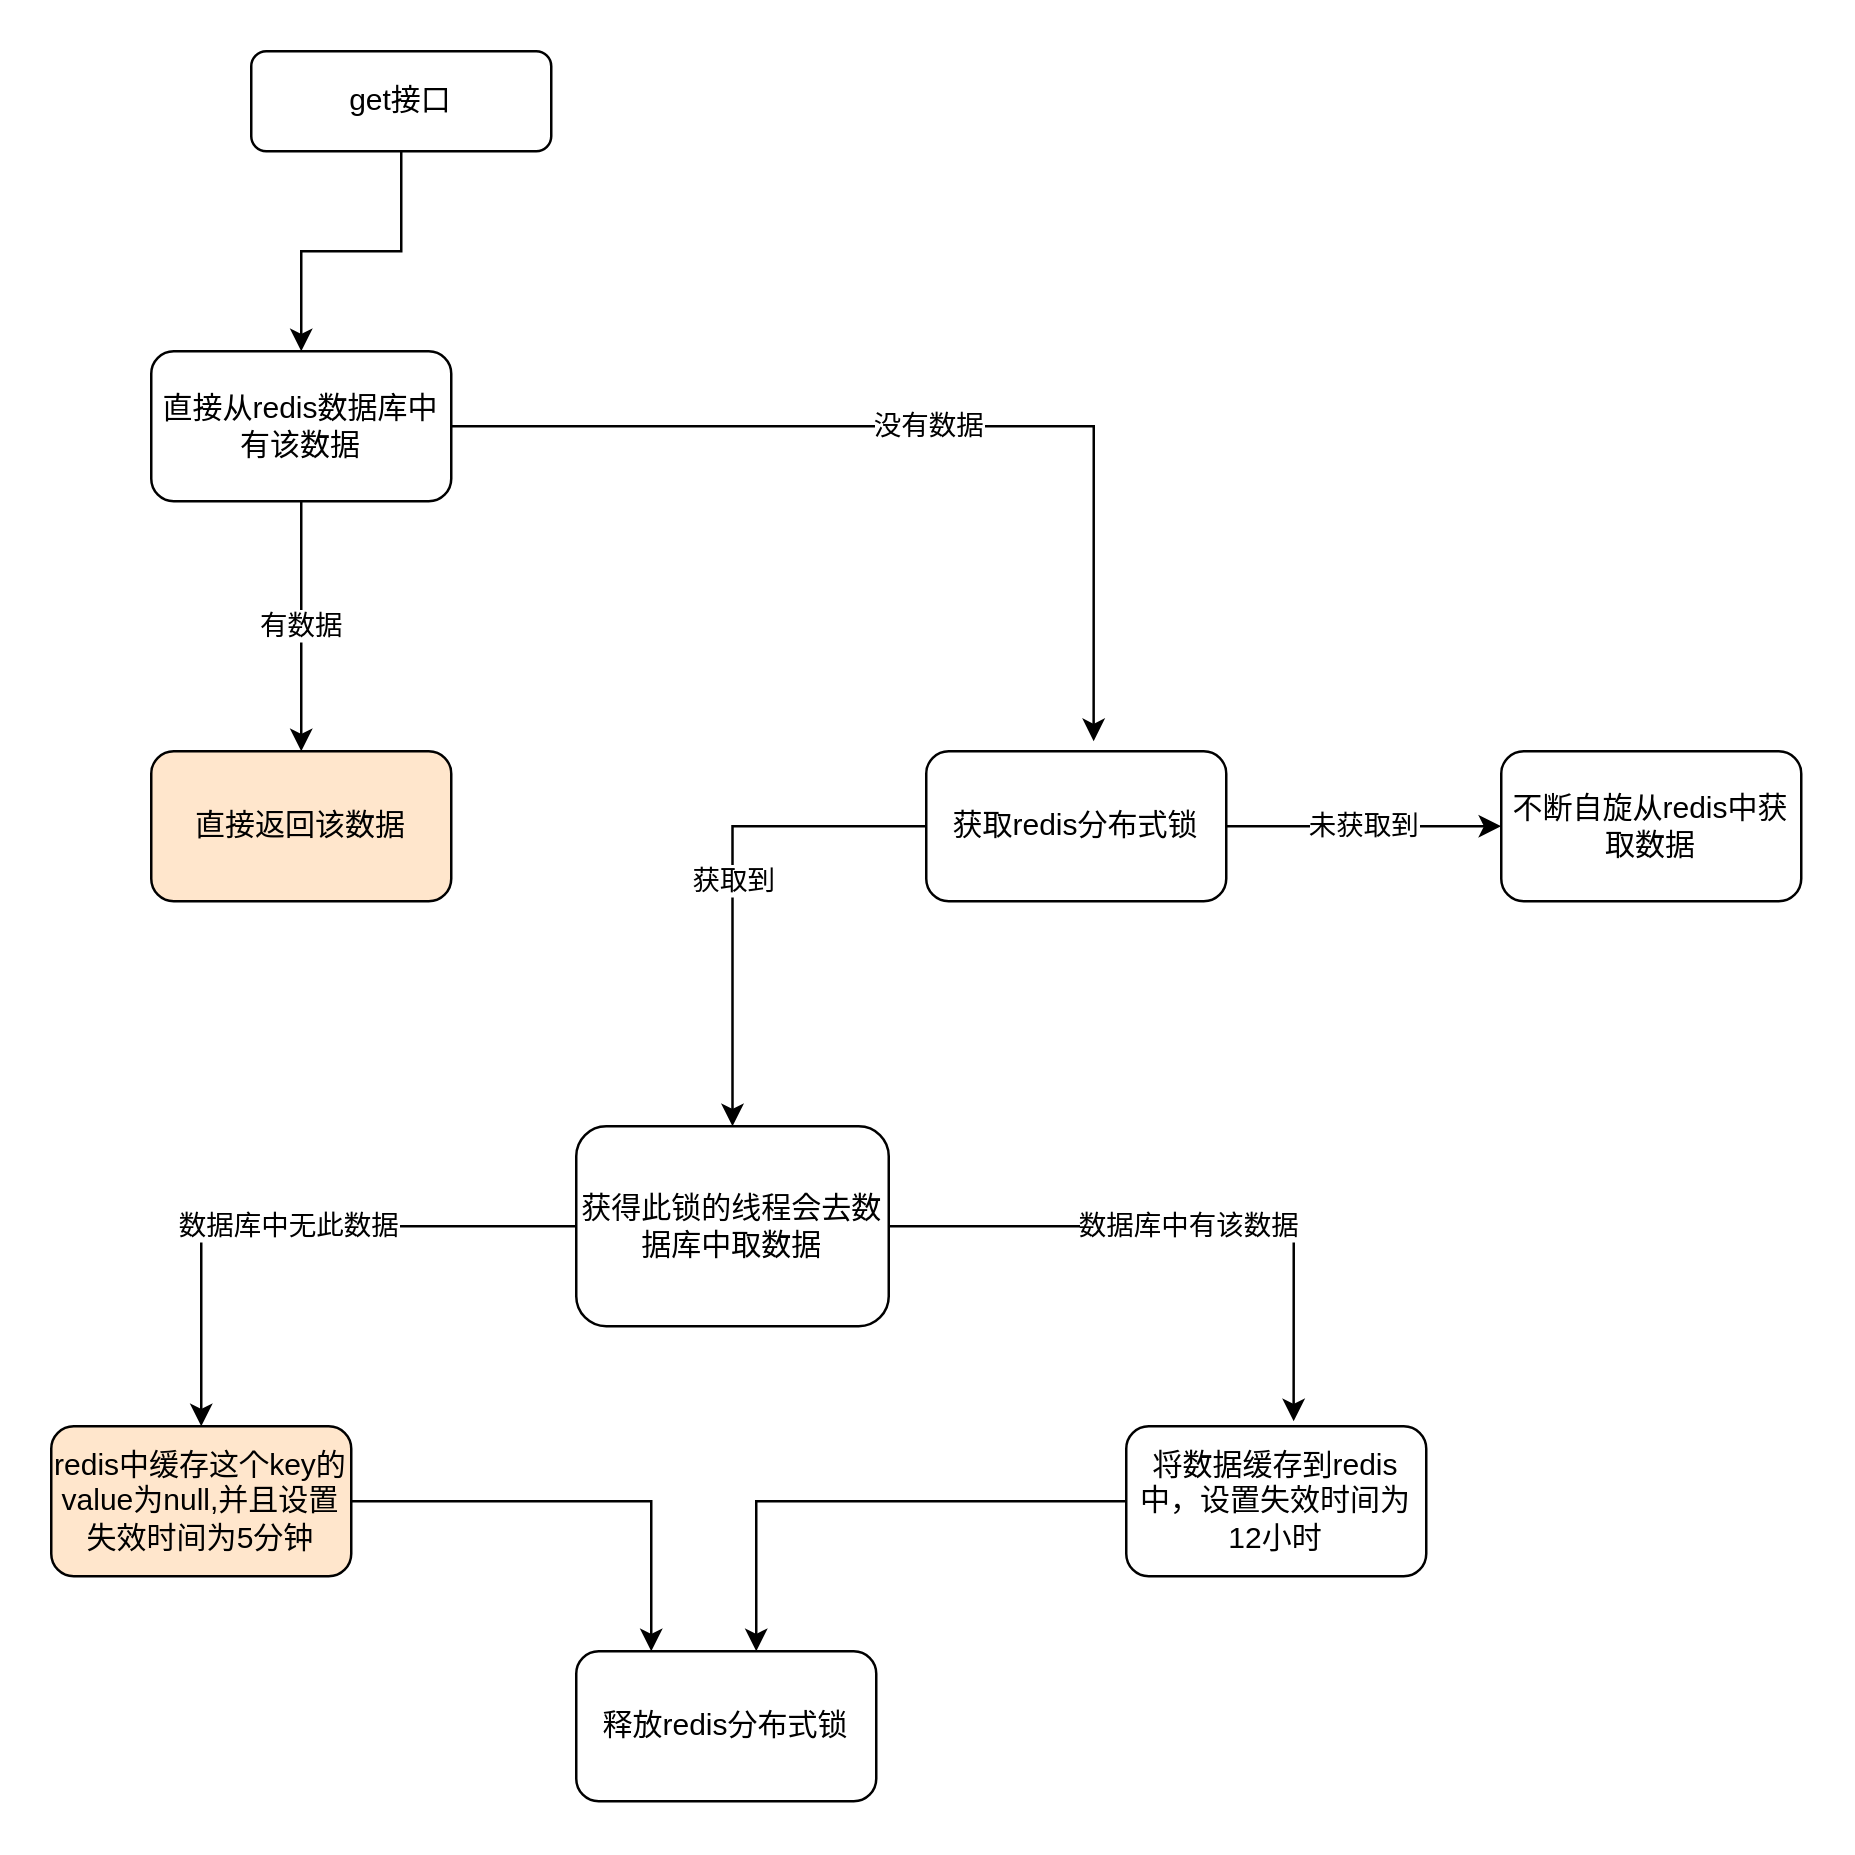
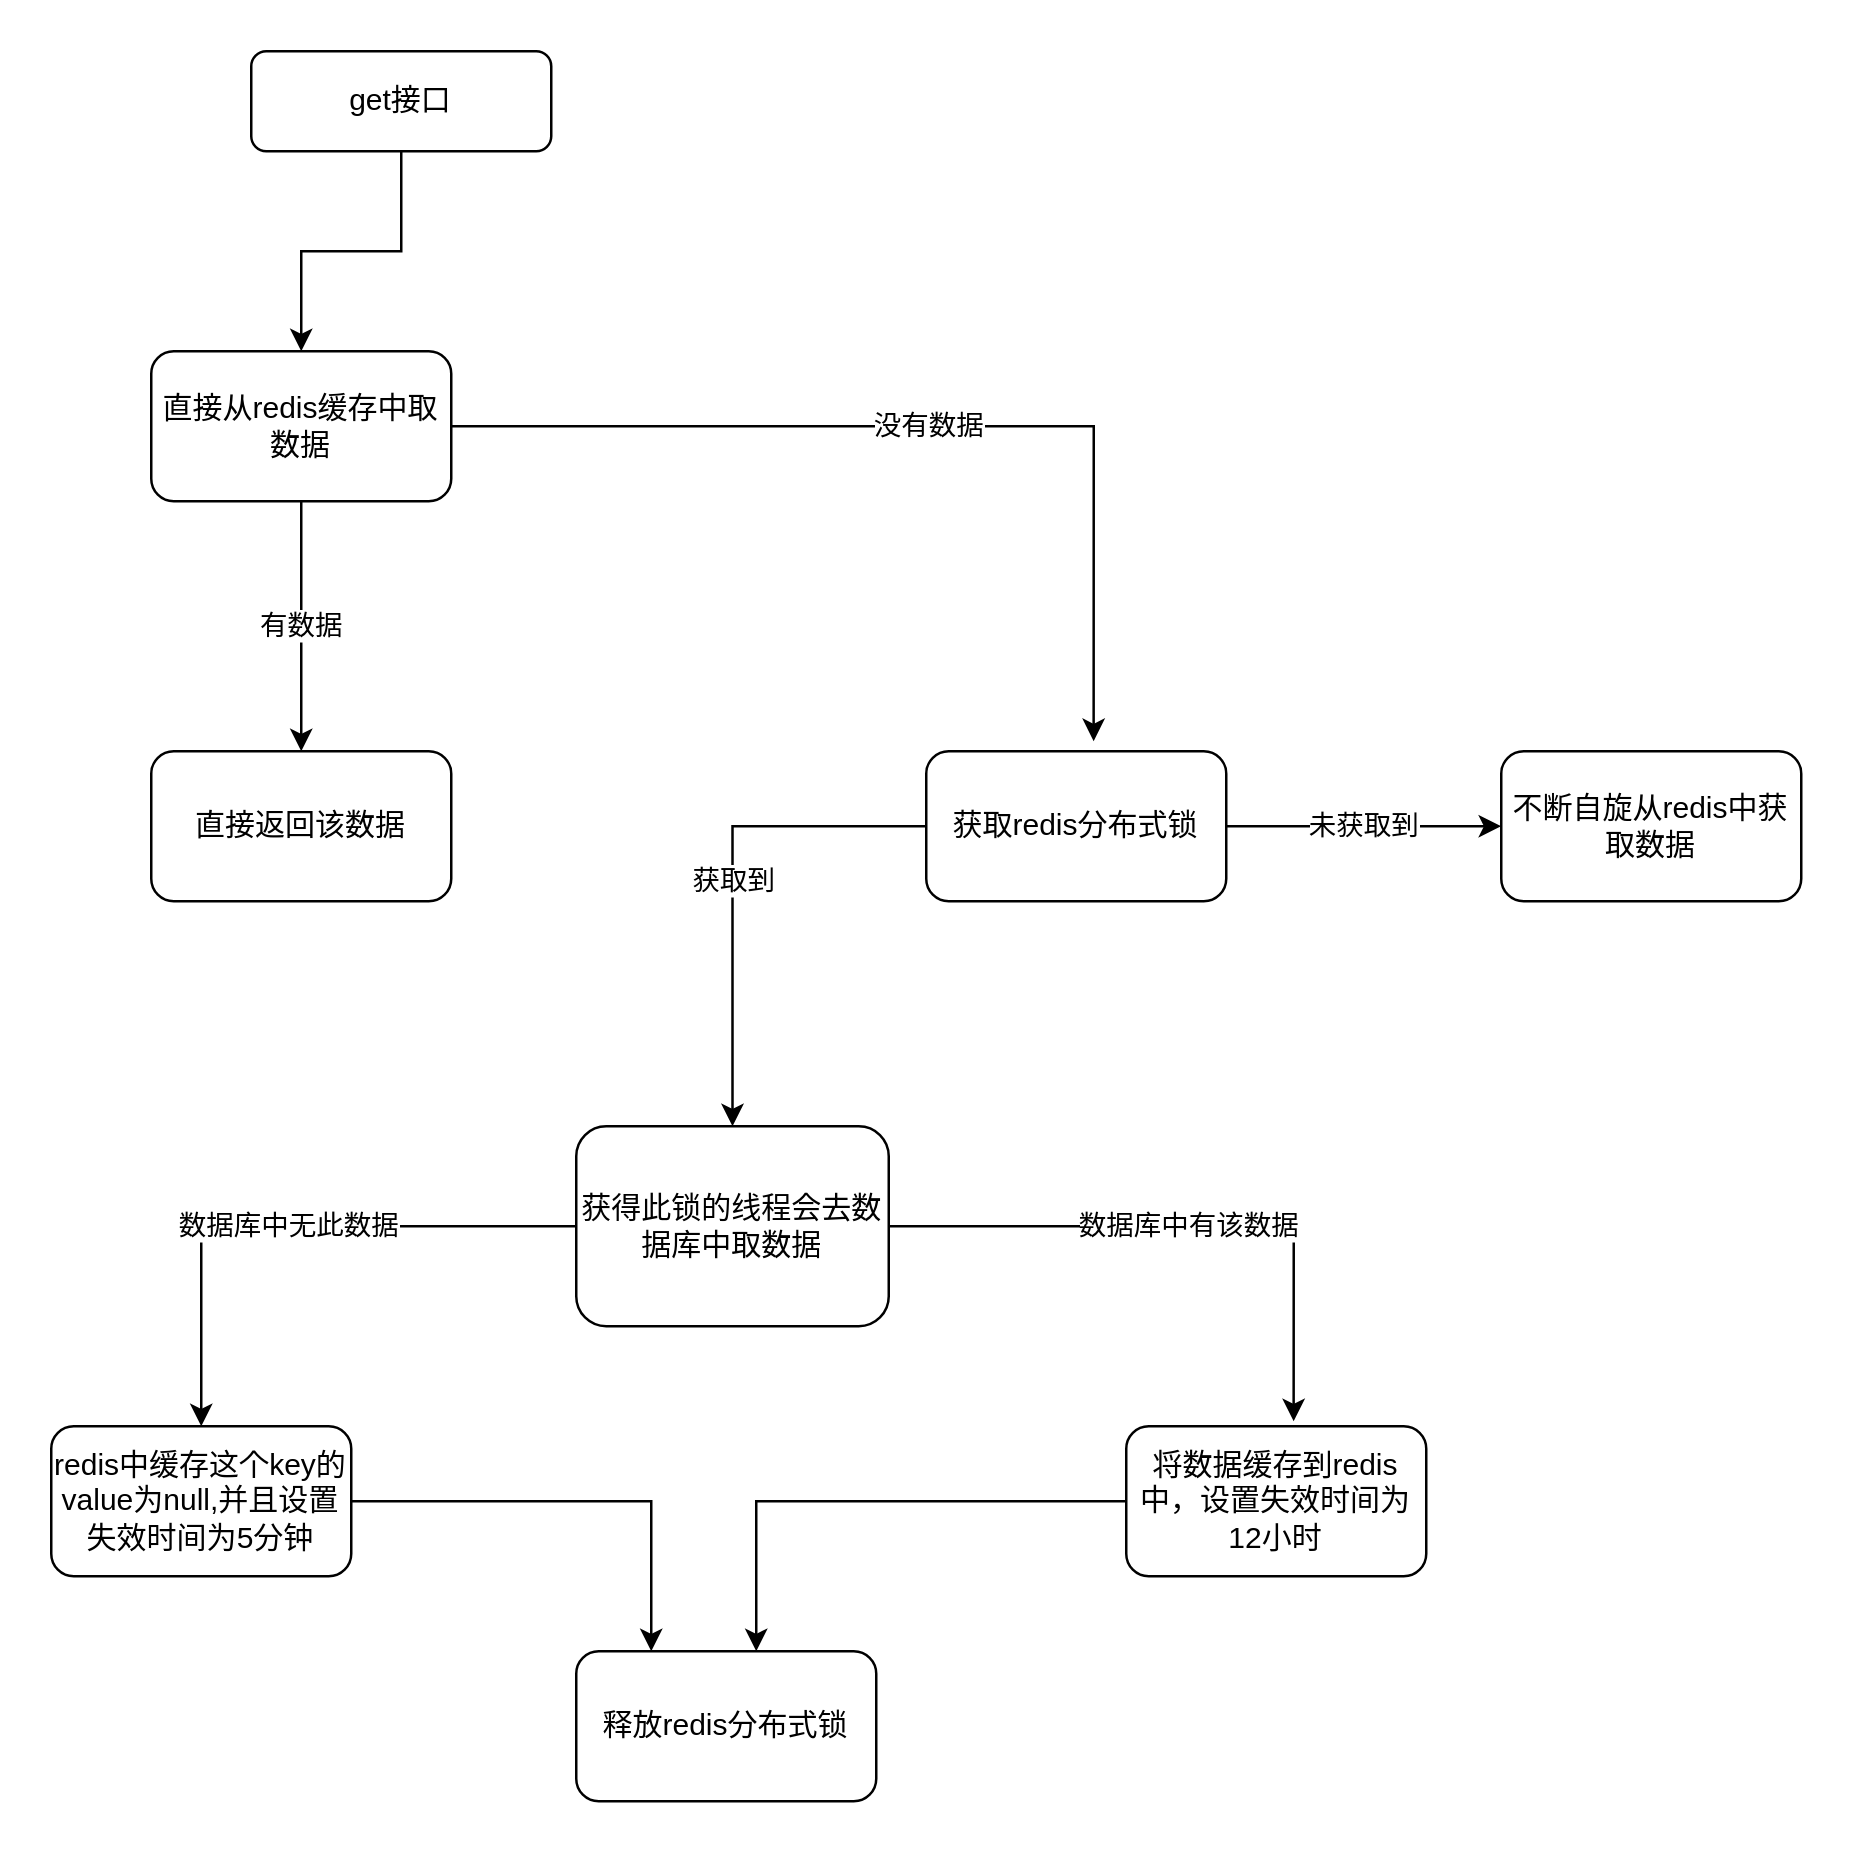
  <mxCell id="0" />
  <mxCell id="1" parent="0" />
  <mxCell id="2" style="edgeStyle=orthogonalEdgeStyle;rounded=0;orthogonalLoop=1;jettySize=auto;html=1;" parent="1" source="3" target="6" edge="1"><mxGeometry relative="1" as="geometry" /></mxCell>
  <mxCell id="3" value="get接口" style="rounded=1;whiteSpace=wrap;html=1;fontSize=12;glass=0;strokeWidth=1;shadow=0;" parent="1" vertex="1"><mxGeometry x="100" y="20" width="120" height="40" as="geometry" /></mxCell>
  <mxCell id="4" value="有数据" style="edgeStyle=orthogonalEdgeStyle;rounded=0;orthogonalLoop=1;jettySize=auto;html=1;entryX=0.5;entryY=0;entryDx=0;entryDy=0;" parent="1" source="6" target="10" edge="1"><mxGeometry relative="1" as="geometry" /></mxCell>
  <mxCell id="5" value="没有数据" style="edgeStyle=orthogonalEdgeStyle;rounded=0;orthogonalLoop=1;jettySize=auto;html=1;exitX=1;exitY=0.5;exitDx=0;exitDy=0;entryX=0.558;entryY=-0.067;entryDx=0;entryDy=0;entryPerimeter=0;" parent="1" source="6" target="9" edge="1"><mxGeometry relative="1" as="geometry" /></mxCell>
- <mxCell id="6" value="&lt;span&gt;直接从&lt;span lang=&quot;EN-US&quot;&gt;redis&lt;/span&gt;数据库中有该数据&lt;/span&gt;" style="rounded=1;whiteSpace=wrap;html=1;" parent="1" vertex="1"><mxGeometry x="60" y="140" width="120" height="60" as="geometry" /></mxCell>
+ <mxCell id="6" value="&lt;span&gt;直接从&lt;span lang=&quot;EN-US&quot;&gt;redis&lt;/span&gt;缓存中取数据&lt;/span&gt;" style="rounded=1;whiteSpace=wrap;html=1;" parent="1" vertex="1"><mxGeometry x="60" y="140" width="120" height="60" as="geometry" /></mxCell>
  <mxCell id="7" value="获取到" style="edgeStyle=orthogonalEdgeStyle;rounded=0;orthogonalLoop=1;jettySize=auto;html=1;" parent="1" source="9" target="13" edge="1"><mxGeometry relative="1" as="geometry" /></mxCell>
  <mxCell id="8" value="未获取到" style="edgeStyle=orthogonalEdgeStyle;rounded=0;orthogonalLoop=1;jettySize=auto;html=1;exitX=1;exitY=0.5;exitDx=0;exitDy=0;entryX=0;entryY=0.5;entryDx=0;entryDy=0;" edge="1" parent="1" source="9" target="19"><mxGeometry relative="1" as="geometry" /></mxCell>
  <mxCell id="9" value="获取redis分布式锁" style="rounded=1;whiteSpace=wrap;html=1;" parent="1" vertex="1"><mxGeometry x="370" y="300" width="120" height="60" as="geometry" /></mxCell>
- <mxCell id="10" value="直接返回该数据" style="rounded=1;whiteSpace=wrap;html=1;fillColor=#ffe6cc;" parent="1" vertex="1"><mxGeometry x="60" y="300" width="120" height="60" as="geometry" /></mxCell>
+ <mxCell id="10" value="直接返回该数据" style="rounded=1;whiteSpace=wrap;html=1;" parent="1" vertex="1"><mxGeometry x="60" y="300" width="120" height="60" as="geometry" /></mxCell>
  <mxCell id="11" value="数据库中无此数据" style="edgeStyle=orthogonalEdgeStyle;rounded=0;orthogonalLoop=1;jettySize=auto;html=1;entryX=0.5;entryY=0;entryDx=0;entryDy=0;" parent="1" source="13" target="18" edge="1"><mxGeometry relative="1" as="geometry" /></mxCell>
  <mxCell id="12" value="数据库中有该数据" style="edgeStyle=orthogonalEdgeStyle;rounded=0;orthogonalLoop=1;jettySize=auto;html=1;exitX=1;exitY=0.5;exitDx=0;exitDy=0;entryX=0.558;entryY=-0.033;entryDx=0;entryDy=0;entryPerimeter=0;" parent="1" source="13" target="16" edge="1"><mxGeometry relative="1" as="geometry" /></mxCell>
  <mxCell id="13" value="&lt;span&gt;获得此锁的线程会去数据库中取数据&lt;/span&gt;" style="rounded=1;whiteSpace=wrap;html=1;" parent="1" vertex="1"><mxGeometry x="230" y="450" width="125" height="80" as="geometry" /></mxCell>
  <mxCell id="14" value="释放redis分布式锁" style="rounded=1;whiteSpace=wrap;html=1;" parent="1" vertex="1"><mxGeometry x="230" y="660" width="120" height="60" as="geometry" /></mxCell>
  <mxCell id="15" style="edgeStyle=orthogonalEdgeStyle;rounded=0;orthogonalLoop=1;jettySize=auto;html=1;exitX=0;exitY=0.5;exitDx=0;exitDy=0;entryX=0.6;entryY=0;entryDx=0;entryDy=0;entryPerimeter=0;" parent="1" source="16" target="14" edge="1"><mxGeometry relative="1" as="geometry" /></mxCell>
  <mxCell id="16" value="&lt;span&gt;将数据缓存到&lt;span lang=&quot;EN-US&quot;&gt;redis&lt;/span&gt;中，设置失效时间为12小时&lt;/span&gt;" style="rounded=1;whiteSpace=wrap;html=1;" parent="1" vertex="1"><mxGeometry x="450" y="570" width="120" height="60" as="geometry" /></mxCell>
  <mxCell id="17" style="edgeStyle=orthogonalEdgeStyle;rounded=0;orthogonalLoop=1;jettySize=auto;html=1;exitX=1;exitY=0.5;exitDx=0;exitDy=0;entryX=0.25;entryY=0;entryDx=0;entryDy=0;" parent="1" source="18" target="14" edge="1"><mxGeometry relative="1" as="geometry" /></mxCell>
- <mxCell id="18" value="&lt;span lang=&quot;EN-US&quot;&gt;redis&lt;/span&gt;&lt;span&gt;中缓存这个&lt;span lang=&quot;EN-US&quot;&gt;key&lt;/span&gt;的&lt;span lang=&quot;EN-US&quot;&gt;value&lt;/span&gt;为&lt;span lang=&quot;EN-US&quot;&gt;null,&lt;/span&gt;并且设置失效时间为&lt;span lang=&quot;EN-US&quot;&gt;5&lt;/span&gt;分钟&lt;/span&gt;" style="rounded=1;whiteSpace=wrap;html=1;fillColor=#ffe6cc;" parent="1" vertex="1"><mxGeometry x="20" y="570" width="120" height="60" as="geometry" /></mxCell>
+ <mxCell id="18" value="&lt;span lang=&quot;EN-US&quot;&gt;redis&lt;/span&gt;&lt;span&gt;中缓存这个&lt;span lang=&quot;EN-US&quot;&gt;key&lt;/span&gt;的&lt;span lang=&quot;EN-US&quot;&gt;value&lt;/span&gt;为&lt;span lang=&quot;EN-US&quot;&gt;null,&lt;/span&gt;并且设置失效时间为&lt;span lang=&quot;EN-US&quot;&gt;5&lt;/span&gt;分钟&lt;/span&gt;" style="rounded=1;whiteSpace=wrap;html=1;" parent="1" vertex="1"><mxGeometry x="20" y="570" width="120" height="60" as="geometry" /></mxCell>
  <mxCell id="19" value="不断自旋从redis中获取数据" style="rounded=1;whiteSpace=wrap;html=1;" vertex="1" parent="1"><mxGeometry x="600" y="300" width="120" height="60" as="geometry" /></mxCell>
